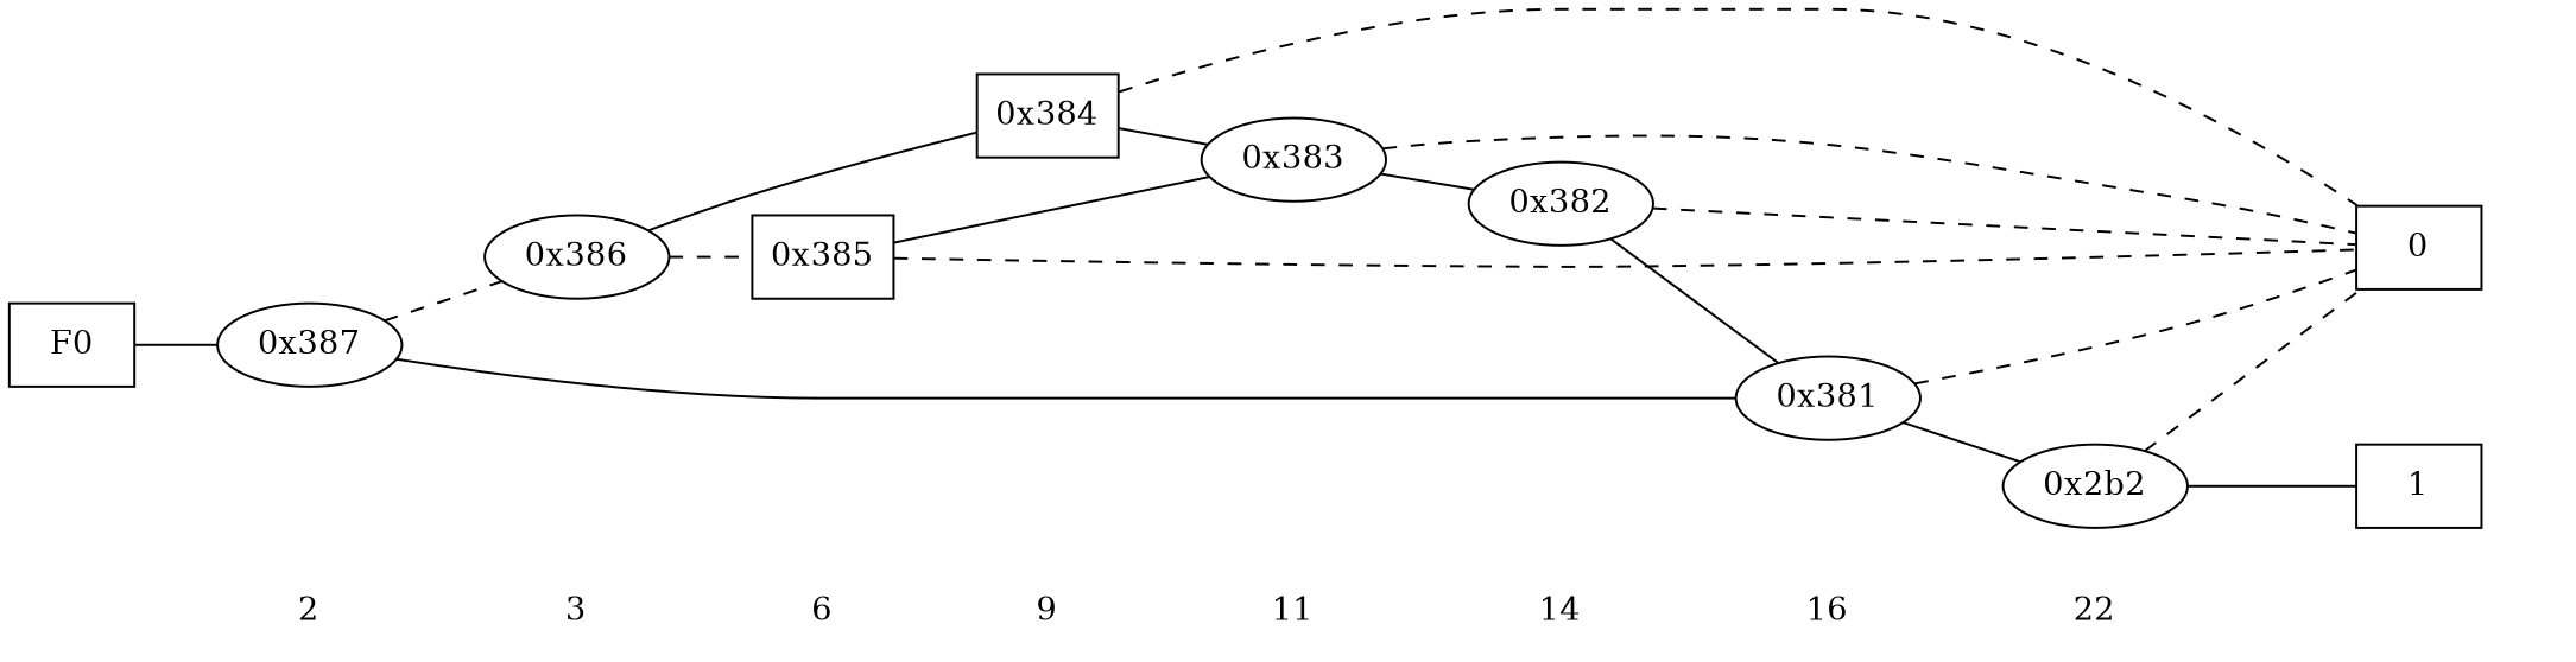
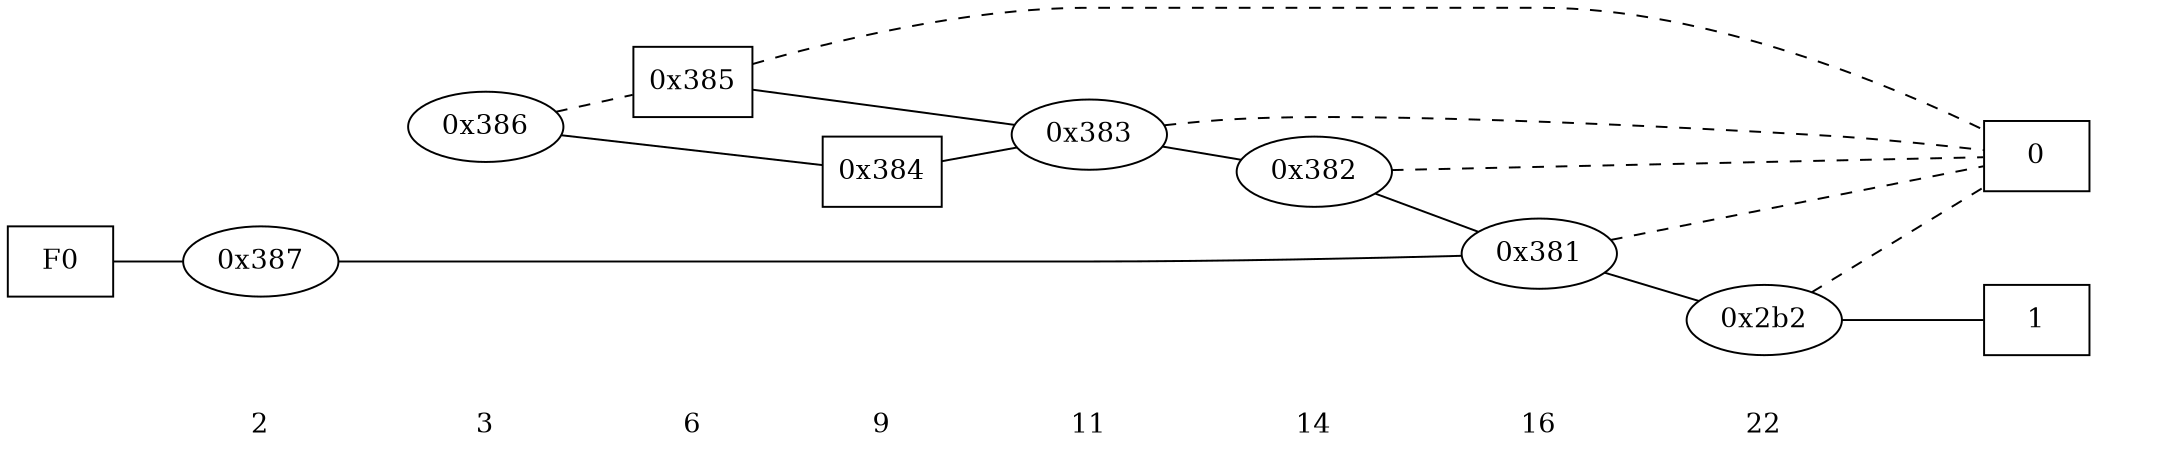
  digraph {
    rankdir=LR
    node [shape=plaintext]
    edge [dir=none]
    "CONST NODES" [style=invis]
    " 2 "
    " 3 "
    " 6 "
    " 9 "
    " 11 "
    " 14 "
    " 16 "
    " 22 "
    F0 [shape=box]
    "0x387" [shape=""]
    "0x386" [shape=""]
    "0x385" [shape=box]
    "0x384" [shape=box]
    "0x383" [shape=""]
    "0x382" [shape=""]
    "0x381" [shape=""]
    "0x2b2" [shape=""]
    n19 [label=0 shape=box]
    n20 [label=1 shape=box]
    subgraph sub_1 {
      "CONST NODES"
      " 2 "
      " 3 "
      " 6 "
      " 9 "
      " 11 "
      " 14 "
      " 16 "
      " 22 "
    }
    subgraph sub_2 {
      rank=same
      F0
    }
    subgraph sub_3 {
      rank=same
      " 2 "
      "0x387"
    }
    subgraph sub_4 {
      rank=same
      " 3 "
      "0x386"
    }
    subgraph sub_5 {
      rank=same
      " 6 "
      "0x385"
    }
    subgraph sub_6 {
      rank=same
      " 9 "
      "0x384"
    }
    subgraph sub_7 {
      rank=same
      " 11 "
      "0x383"
    }
    subgraph sub_8 {
      rank=same
      " 14 "
      "0x382"
    }
    subgraph sub_9 {
      rank=same
      " 16 "
      "0x381"
    }
    subgraph sub_10 {
      rank=same
      " 22 "
      "0x2b2"
    }
    subgraph sub_11 {
      rank=same
      "CONST NODES"
      subgraph sub_12 {
        rank=same
        n19
        n20
      }
    }
    " 2 " -> " 3 " [style=invis]
    " 3 " -> " 6 " [style=invis]
    " 6 " -> " 9 " [style=invis]
    " 9 " -> " 11 " [style=invis]
    " 11 " -> " 14 " [style=invis]
    " 14 " -> " 16 " [style=invis]
    " 16 " -> " 22 " [style=invis]
    " 22 " -> "CONST NODES" [style=invis]
    F0 -> "0x387" [style=solid]
-   "0x387" -> "0x386" [style=dashed]
    "0x387" -> "0x381"
    "0x386" -> "0x385" [style=dashed]
    "0x386" -> "0x384"
    "0x385" -> "0x383"
    "0x385" -> n19 [style=dashed]
    "0x384" -> "0x383"
-   "0x384" -> n19 [style=dashed]
    "0x383" -> "0x382"
    "0x383" -> n19 [style=dashed]
    "0x382" -> "0x381"
    "0x382" -> n19 [style=dashed]
    "0x381" -> "0x2b2"
    "0x381" -> n19 [style=dashed]
    "0x2b2" -> n19 [style=dashed]
    "0x2b2" -> n20
  }
